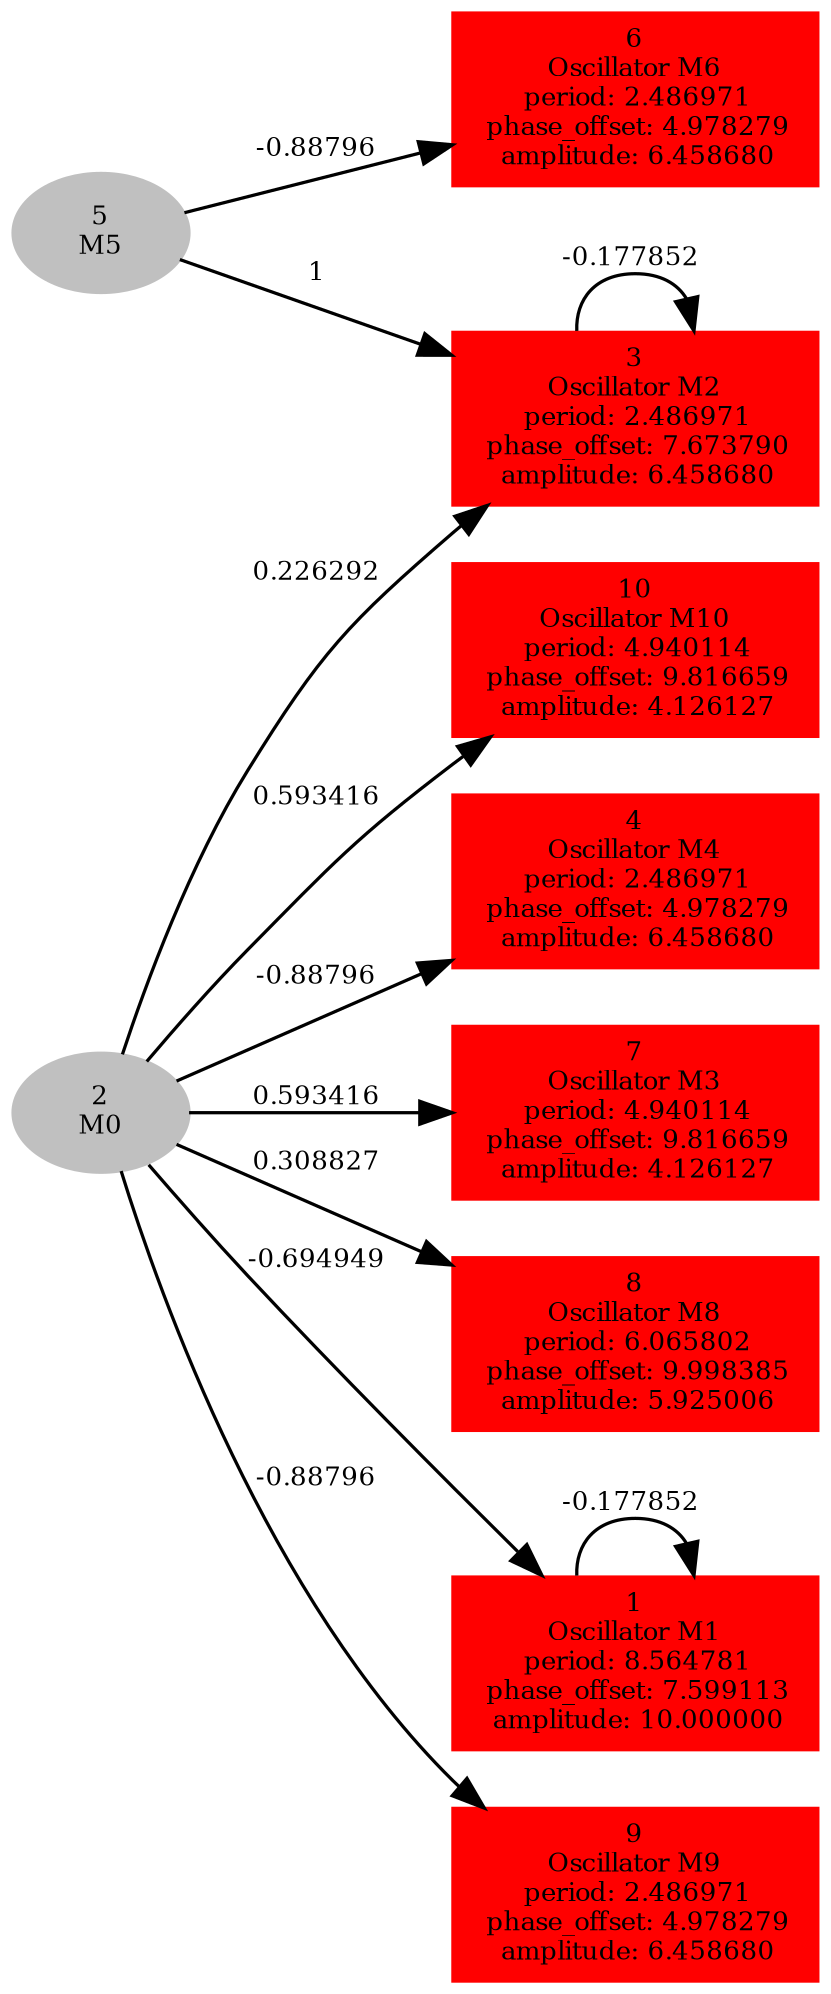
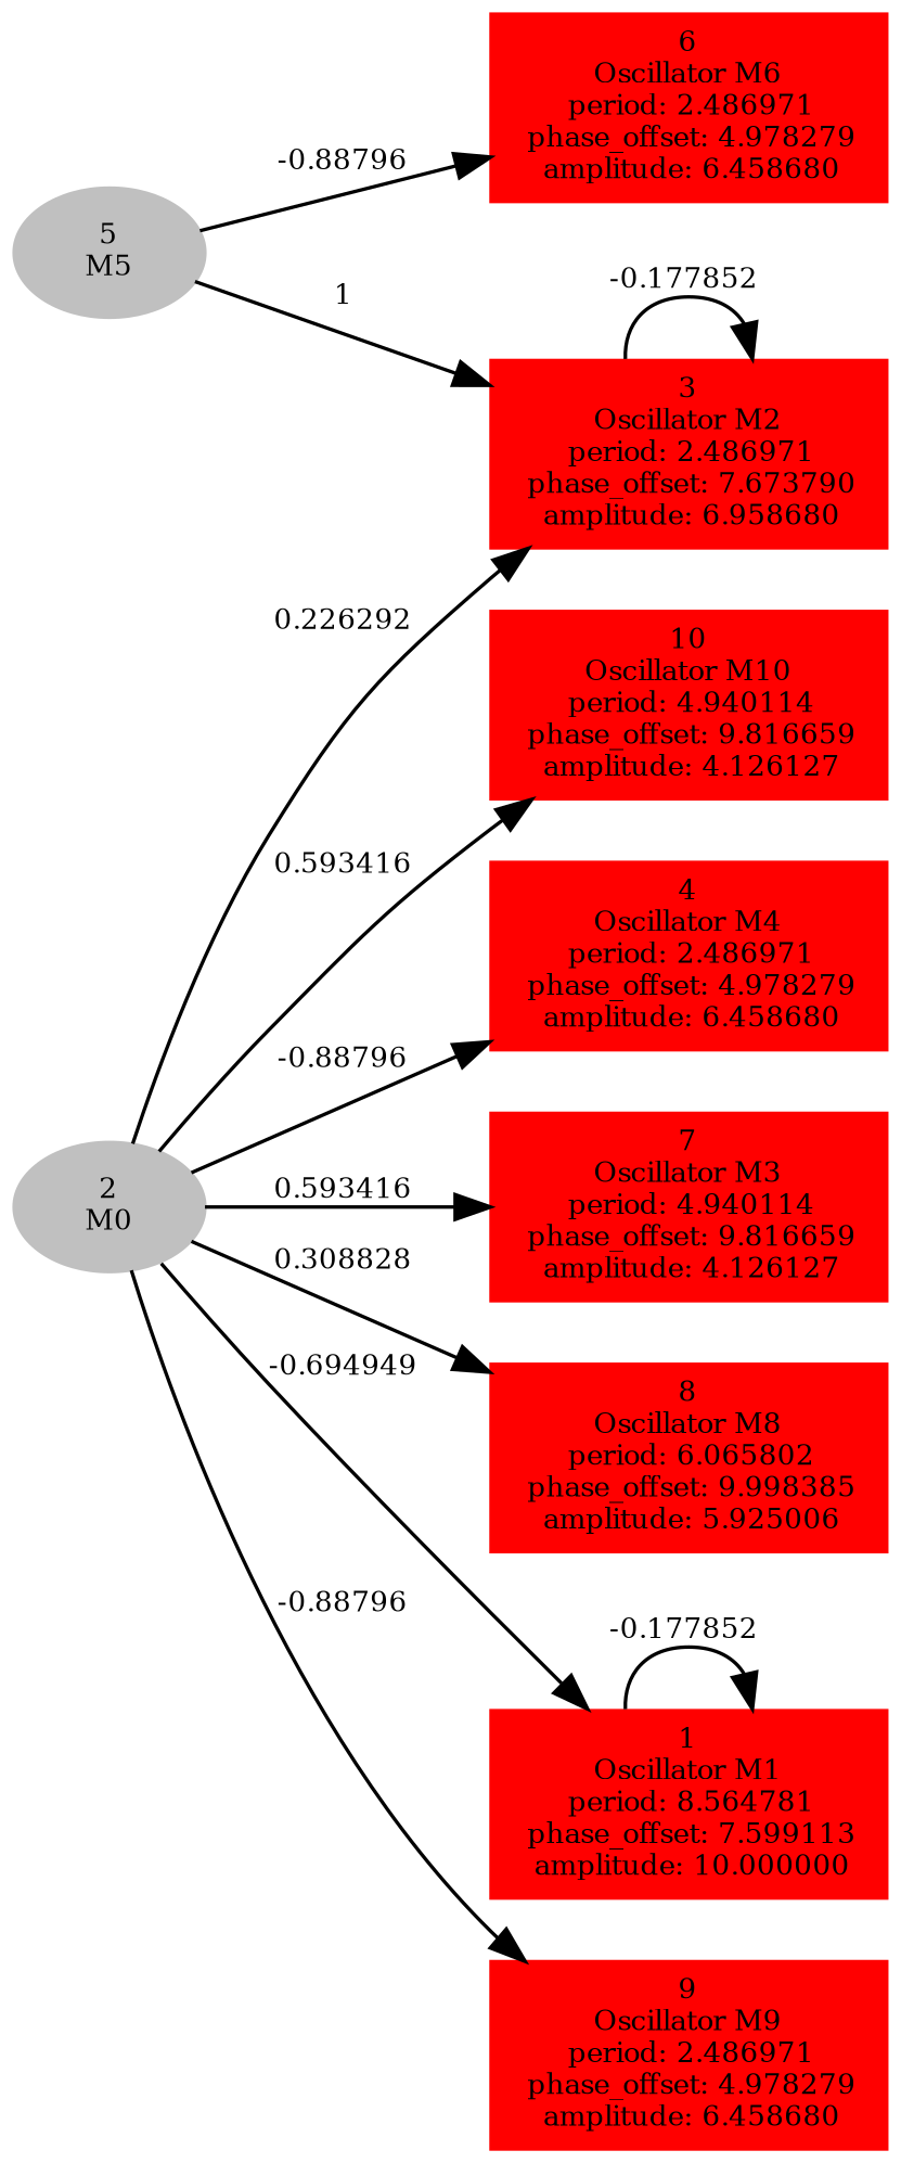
  digraph {
    forcelabels=true
    rankdir=LR
    node [color=red fontsize=8 shape=box style=filled]
    edge [fontsize=8]
    n1 [label=<1<BR />Oscillator M1<BR /> period: 8.564781<BR /> phase_offset: 7.599113<BR /> amplitude: 10.000000>]
    n2 [color=grey label=<2<BR/>M0> shape=""]
-   n3 [label=<3<BR />Oscillator M2<BR /> period: 2.486971<BR /> phase_offset: 7.673790<BR /> amplitude: 6.458680>]
+   n3 [label=<3<BR />Oscillator M2<BR /> period: 2.486971<BR /> phase_offset: 7.673790<BR /> amplitude: 6.958680>]
    n4 [label=<4<BR />Oscillator M4<BR /> period: 2.486971<BR /> phase_offset: 4.978279<BR /> amplitude: 6.458680>]
    n5 [label=<7<BR />Oscillator M3<BR /> period: 4.940114<BR /> phase_offset: 9.816659<BR /> amplitude: 4.126127>]
    n6 [label=<8<BR />Oscillator M8<BR /> period: 6.065802<BR /> phase_offset: 9.998385<BR /> amplitude: 5.925006>]
    n7 [label=<9<BR />Oscillator M9<BR /> period: 2.486971<BR /> phase_offset: 4.978279<BR /> amplitude: 6.458680>]
    n8 [label=<10<BR />Oscillator M10<BR /> period: 4.940114<BR /> phase_offset: 9.816659<BR /> amplitude: 4.126127>]
    n9 [color=grey label=<5<BR/>M5> shape=""]
    n10 [label=<6<BR />Oscillator M6<BR /> period: 2.486971<BR /> phase_offset: 4.978279<BR /> amplitude: 6.458680>]
    n1 -> n1 [label="-0.177852 "]
    n2 -> n1 [label="-0.694949 "]
    n2 -> n3 [label="0.226292 "]
    n2 -> n4 [label="-0.88796 "]
    n2 -> n5 [label="0.593416 "]
-   n2 -> n6 [label="0.308827 "]
+   n2 -> n6 [label="0.308828 "]
    n2 -> n7 [label="-0.88796 "]
    n2 -> n8 [label="0.593416 "]
    n3 -> n3 [label="-0.177852 "]
    n9 -> n3 [label="1 "]
    n9 -> n10 [label="-0.88796 "]
  }
